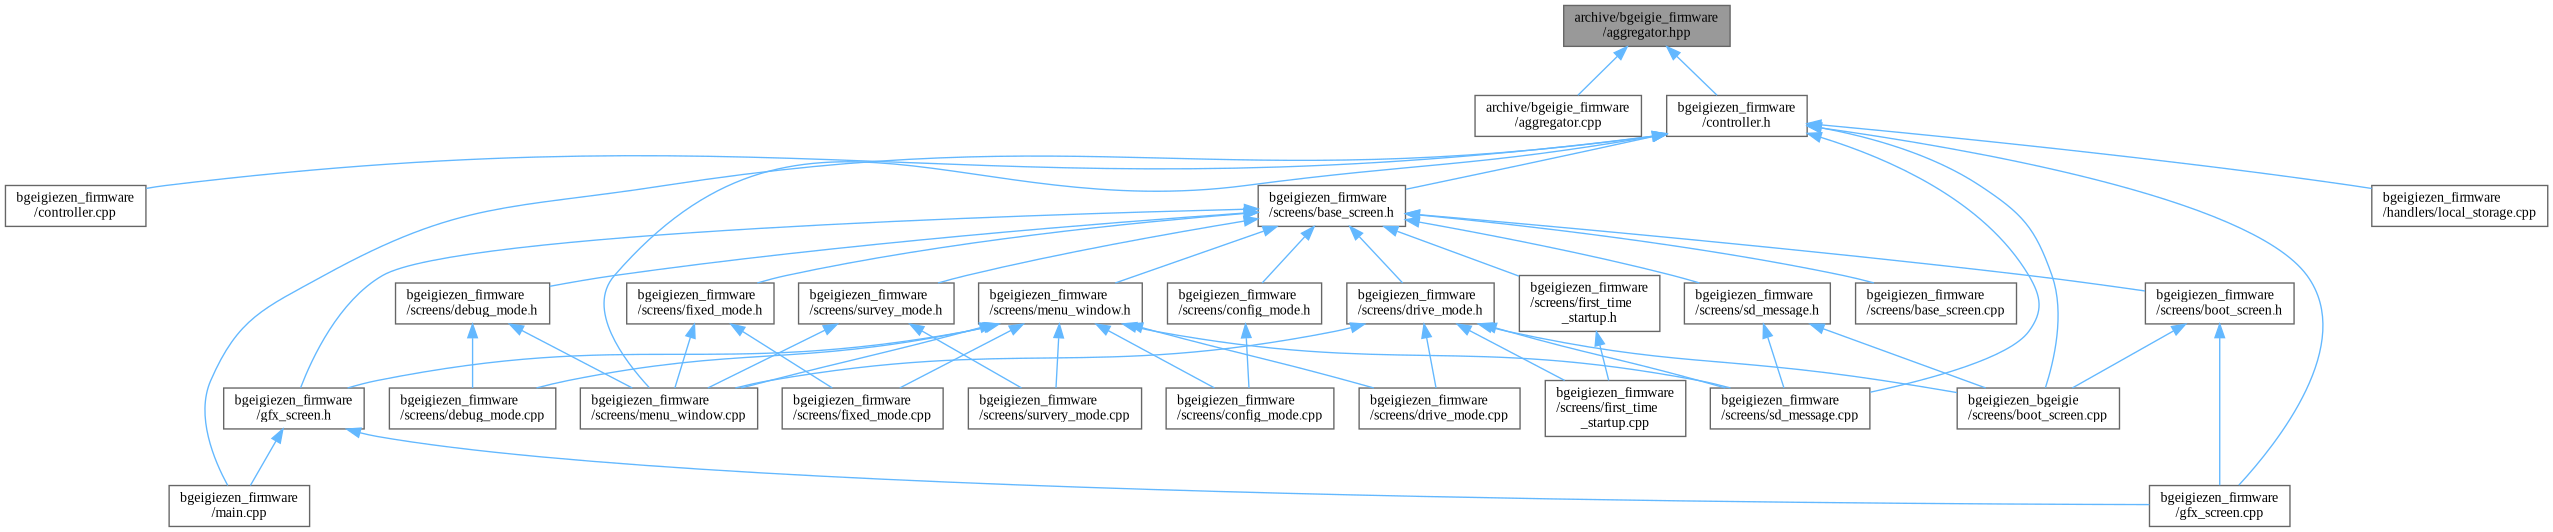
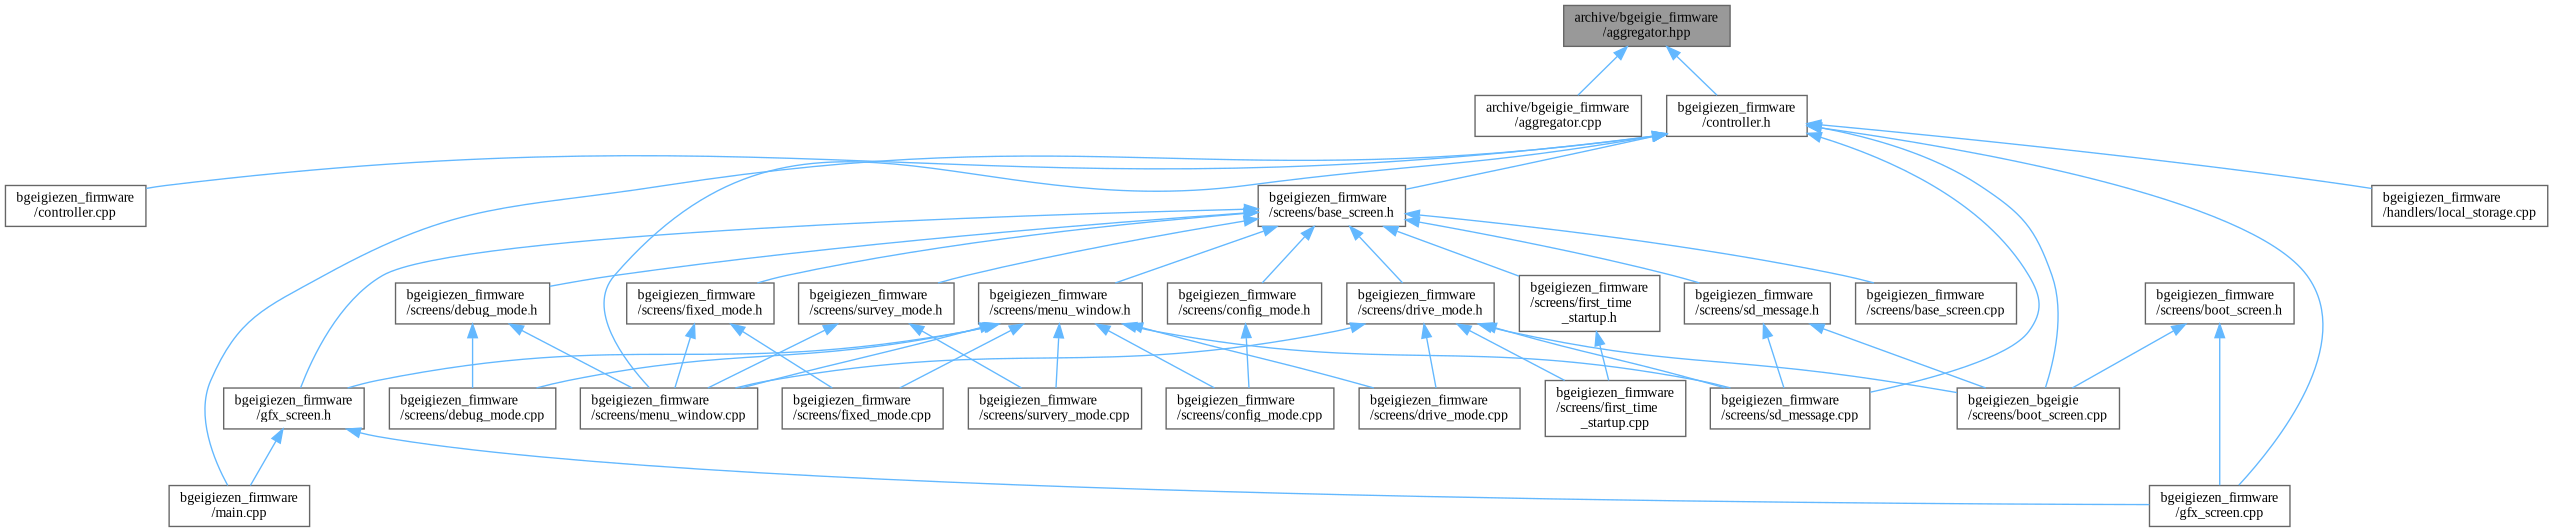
  digraph {
    fontname="Liberation Serif"
    node [color=grey40 fillcolor=white fontname="Liberation Serif" fontsize=10 shape=box style=filled]
    edge [color=steelblue1 dir=back fontname="Liberation Serif" fontsize=10 labelfontname=Helvetica labelfontsize=10 style=solid]
    n1 [color=gray40 fillcolor=grey60 fontcolor=black height=0.2 label="archive/bgeigie_firmware\l/aggregator.hpp" width=0.4]
    n2 [height=0.2 label="archive/bgeigie_firmware\l/aggregator.cpp" width=0.4]
    n3 [height=0.2 label="bgeigiezen_firmware\l/controller.h" width=0.4]
    n4 [height=0.2 label="bgeigiezen_firmware\l/controller.cpp" width=0.4]
    n5 [height=0.2 label="bgeigiezen_firmware\l/gfx_screen.cpp" width=0.4]
    n6 [height=0.2 label="bgeigiezen_firmware\l/handlers/local_storage.cpp" width=0.4]
    n7 [height=0.2 label="bgeigiezen_firmware\l/main.cpp" width=0.4]
    n8 [height=0.2 label="bgeigiezen_firmware\l/screens/base_screen.h" width=0.4]
    n9 [height=0.2 label="bgeigiezen_bgeigie\l/screens/boot_screen.cpp" width=0.4]
    n10 [height=0.2 label="bgeigiezen_firmware\l/screens/menu_window.cpp" width=0.4]
    n11 [height=0.2 label="bgeigiezen_firmware\l/screens/sd_message.cpp" width=0.4]
    n12 [height=0.2 label="bgeigiezen_firmware\l/gfx_screen.h" width=0.4]
    n13 [height=0.2 label="bgeigiezen_firmware\l/screens/base_screen.cpp" width=0.4]
    n14 [height=0.2 label="bgeigiezen_firmware\l/screens/boot_screen.h" width=0.4]
    n15 [height=0.2 label="bgeigiezen_firmware\l/screens/config_mode.h" width=0.4]
    n16 [height=0.2 label="bgeigiezen_firmware\l/screens/debug_mode.h" width=0.4]
    n17 [height=0.2 label="bgeigiezen_firmware\l/screens/drive_mode.h" width=0.4]
    n18 [height=0.2 label="bgeigiezen_firmware\l/screens/first_time\l_startup.h" width=0.4]
    n19 [height=0.2 label="bgeigiezen_firmware\l/screens/fixed_mode.h" width=0.4]
    n20 [height=0.2 label="bgeigiezen_firmware\l/screens/menu_window.h" width=0.4]
    n21 [height=0.2 label="bgeigiezen_firmware\l/screens/sd_message.h" width=0.4]
    n22 [height=0.2 label="bgeigiezen_firmware\l/screens/survey_mode.h" width=0.4]
    n23 [height=0.2 label="bgeigiezen_firmware\l/screens/config_mode.cpp" width=0.4]
    n24 [height=0.2 label="bgeigiezen_firmware\l/screens/debug_mode.cpp" width=0.4]
    n25 [height=0.2 label="bgeigiezen_firmware\l/screens/drive_mode.cpp" width=0.4]
    n26 [height=0.2 label="bgeigiezen_firmware\l/screens/first_time\l_startup.cpp" width=0.4]
    n27 [height=0.2 label="bgeigiezen_firmware\l/screens/fixed_mode.cpp" width=0.4]
    n28 [height=0.2 label="bgeigiezen_firmware\l/screens/survery_mode.cpp" width=0.4]
    n1 -> n2
    n1 -> n3
    n3 -> n4
    n3 -> n5
    n3 -> n6
    n3 -> n7
    n3 -> n8
    n3 -> n9
    n3 -> n10
    n3 -> n11
    n8 -> n12
    n8 -> n13
-   n8 -> n14
    n8 -> n15
    n8 -> n16
    n8 -> n17
    n8 -> n18
    n8 -> n19
    n8 -> n20
    n8 -> n21
    n8 -> n22
    n12 -> n5
    n12 -> n7
    n14 -> n5
    n14 -> n9
    n15 -> n23
    n16 -> n10
    n16 -> n24
    n17 -> n9
    n17 -> n10
    n17 -> n11
    n17 -> n25
    n17 -> n26
    n18 -> n26
    n19 -> n10
    n19 -> n27
    n20 -> n10
    n20 -> n11
    n20 -> n12
    n20 -> n23
    n20 -> n24
    n20 -> n25
    n20 -> n27
    n20 -> n28
    n21 -> n9
    n21 -> n11
    n22 -> n10
    n22 -> n28
  }
